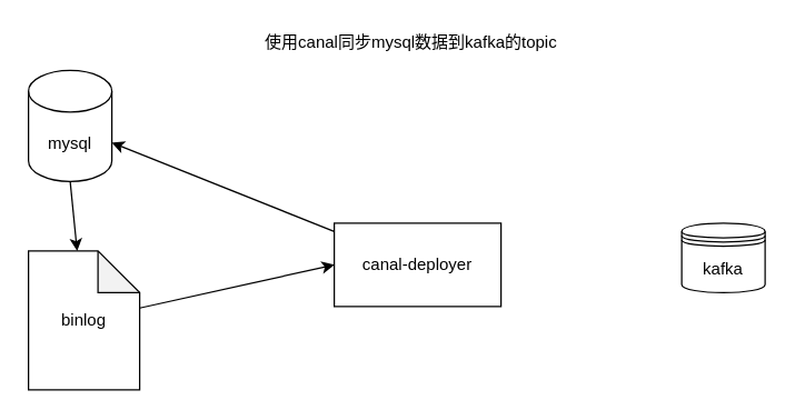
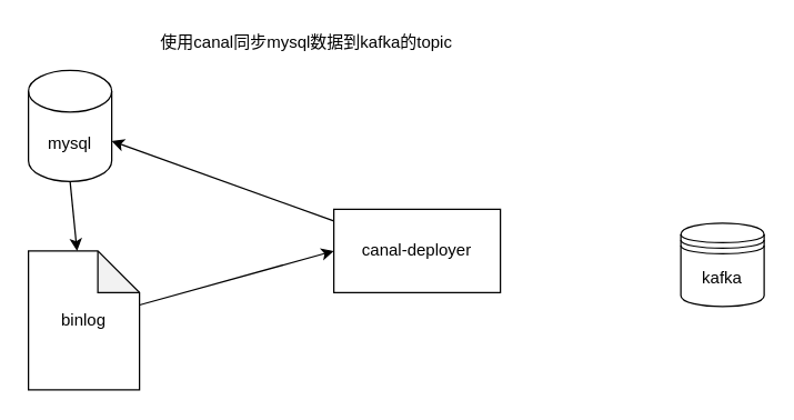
  <mxCell id="0" />
  <mxCell id="1" parent="0" />
  <mxCell id="2" style="edgeStyle=none;html=1;" parent="1" target="4" edge="1"><mxGeometry relative="1" as="geometry"><mxPoint x="50" y="130" as="sourcePoint" /></mxGeometry></mxCell>
  <mxCell id="3" style="edgeStyle=none;html=1;entryX=0;entryY=0.5;entryDx=0;entryDy=0;" parent="1" source="4" target="6" edge="1"><mxGeometry relative="1" as="geometry" /></mxCell>
  <mxCell id="4" value="binlog" style="shape=note;whiteSpace=wrap;html=1;backgroundOutline=1;darkOpacity=0.05;" parent="1" vertex="1"><mxGeometry x="20" y="180" width="80" height="100" as="geometry" /></mxCell>
  <mxCell id="5" style="edgeStyle=none;html=1;" parent="1" source="6" target="8" edge="1"><mxGeometry relative="1" as="geometry"><mxPoint x="300" y="190" as="targetPoint" /></mxGeometry></mxCell>
- <mxCell id="6" value="canal-deployer" style="rounded=0;whiteSpace=wrap;html=1;" parent="1" vertex="1"><mxGeometry x="240" y="160" width="120" height="60" as="geometry" /></mxCell>
- <mxCell id="7" value="使用canal同步mysql数据到kafka的topic" style="text;html=1;align=center;verticalAlign=middle;resizable=0;points=[];autosize=1;strokeColor=none;fillColor=none;" parent="1" vertex="1"><mxGeometry x="180" y="20" width="230" height="20" as="geometry" /></mxCell>
+ <mxCell id="6" value="canal-deployer" style="rounded=0;whiteSpace=wrap;html=1;" parent="1" vertex="1"><mxGeometry x="240" y="150" width="120" height="60" as="geometry" /></mxCell>
+ <mxCell id="7" value="使用canal同步mysql数据到kafka的topic" style="text;html=1;align=center;verticalAlign=middle;resizable=0;points=[];autosize=1;strokeColor=none;fillColor=none;" parent="1" vertex="1"><mxGeometry x="105" y="20" width="230" height="20" as="geometry" /></mxCell>
  <mxCell id="8" value="mysql" style="shape=cylinder3;whiteSpace=wrap;html=1;boundedLbl=1;backgroundOutline=1;size=15;" parent="1" vertex="1"><mxGeometry x="20" y="50" width="60" height="80" as="geometry" /></mxCell>
- <mxCell id="9" value="kafka" style="shape=datastore;whiteSpace=wrap;html=1;" parent="1" vertex="1"><mxGeometry x="490" y="160" width="60" height="50" as="geometry" /></mxCell>
+ <mxCell id="9" value="kafka" style="shape=datastore;whiteSpace=wrap;html=1;" parent="1" vertex="1"><mxGeometry x="490" y="160" width="60" height="60" as="geometry" /></mxCell>
